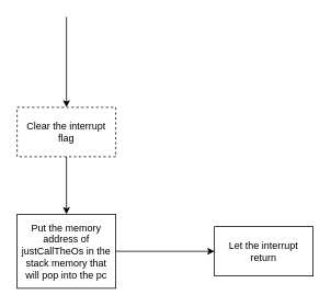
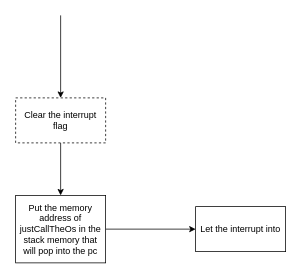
  <mxCell id="0" />
  <mxCell id="1" parent="0" />
  <mxCell id="2" style="edgeStyle=orthogonalEdgeStyle;rounded=0;orthogonalLoop=1;jettySize=auto;html=1;exitX=0.5;exitY=1;exitDx=0;exitDy=0;entryX=0.5;entryY=0;entryDx=0;entryDy=0;" edge="1" parent="1" source="3" target="6"><mxGeometry relative="1" as="geometry" /></mxCell>
  <mxCell id="3" value="Clear the interrupt flag" style="rounded=0;whiteSpace=wrap;html=1;dashed=1;" vertex="1" parent="1"><mxGeometry x="20" y="130" width="120" height="60" as="geometry" /></mxCell>
  <mxCell id="4" value="" style="endArrow=classic;html=1;rounded=0;entryX=0.5;entryY=0;entryDx=0;entryDy=0;" edge="1" parent="1" target="3"><mxGeometry width="50" height="50" relative="1" as="geometry"><mxPoint x="80" y="20" as="sourcePoint" /><mxPoint x="140" y="-20" as="targetPoint" /></mxGeometry></mxCell>
  <mxCell id="5" style="edgeStyle=orthogonalEdgeStyle;rounded=0;orthogonalLoop=1;jettySize=auto;html=1;exitX=1;exitY=0.5;exitDx=0;exitDy=0;entryX=0;entryY=0.5;entryDx=0;entryDy=0;" edge="1" parent="1" source="6" target="7"><mxGeometry relative="1" as="geometry" /></mxCell>
  <mxCell id="6" value="Put the memory address of justCallTheOs in the stack memory that will pop into the pc" style="rounded=0;whiteSpace=wrap;html=1;" vertex="1" parent="1"><mxGeometry x="20" y="260" width="120" height="90" as="geometry" /></mxCell>
- <mxCell id="7" value="Let the interrupt return" style="rounded=0;whiteSpace=wrap;html=1;" vertex="1" parent="1"><mxGeometry x="260" y="275" width="120" height="60" as="geometry" /></mxCell>
+ <mxCell id="7" value="Let the interrupt into" style="rounded=0;whiteSpace=wrap;html=1;" vertex="1" parent="1"><mxGeometry x="260" y="275" width="120" height="60" as="geometry" /></mxCell>
